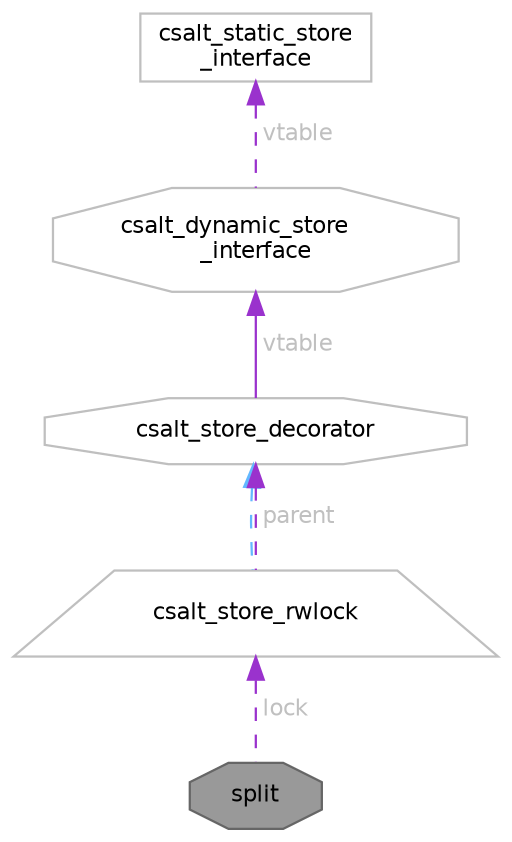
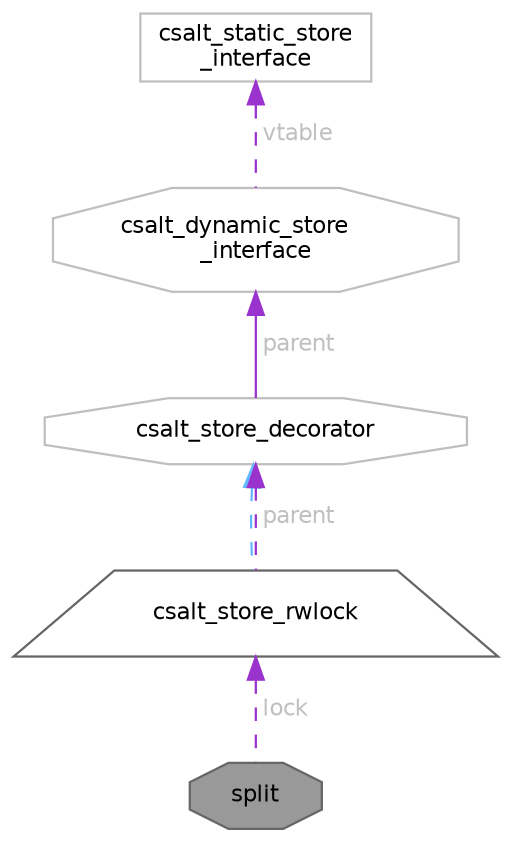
  digraph {
    node [color=grey75 fillcolor=white fontname=Helvetica fontsize=10 shape=octagon style=filled]
    edge [color=darkorchid3 dir=back fontcolor=grey fontname=Helvetica fontsize=10 labelfontname=Helvetica labelfontsize=10 style=dashed]
    n1 [color=gray40 fillcolor=grey60 fontcolor=black height=0.2 label=split width=0.4]
-   n2 [height=0.2 label=csalt_store_rwlock shape=trapezium width=0.4]
+   n2 [color=gray40 height=0.2 label=csalt_store_rwlock shape=trapezium width=0.4]
    n3 [height=0.2 label=csalt_store_decorator width=0.4]
    n4 [height=0.2 label="csalt_dynamic_store\l_interface" width=0.4]
    n5 [height=0.2 label="csalt_static_store\l_interface" shape=box width=0.4]
    n2 -> n1 [label=" lock"]
    n3 -> n2 [color=steelblue1 fontcolor=""]
    n3 -> n2 [label=" parent"]
-   n4 -> n3 [label=" vtable" style=solid]
+   n4 -> n3 [label=" parent" style=solid]
    n5 -> n4 [label=" vtable"]
  }
